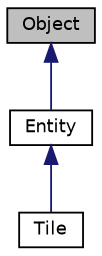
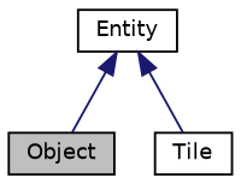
  digraph {
    node [color=black fillcolor=white fontname=Helvetica fontsize=10 shape=record style=filled]
    edge [color=midnightblue dir=back fontname=Helvetica fontsize=10 labelfontname=Helvetica labelfontsize=10 style=solid]
    n1 [fillcolor=grey75 fontcolor=black height=0.2 label=Object width=0.4]
    n2 [height=0.2 label=Entity width=0.4]
    n3 [height=0.2 label=Tile width=0.4]
-   n1 -> n2
+   n2 -> n1
    n2 -> n3
  }
